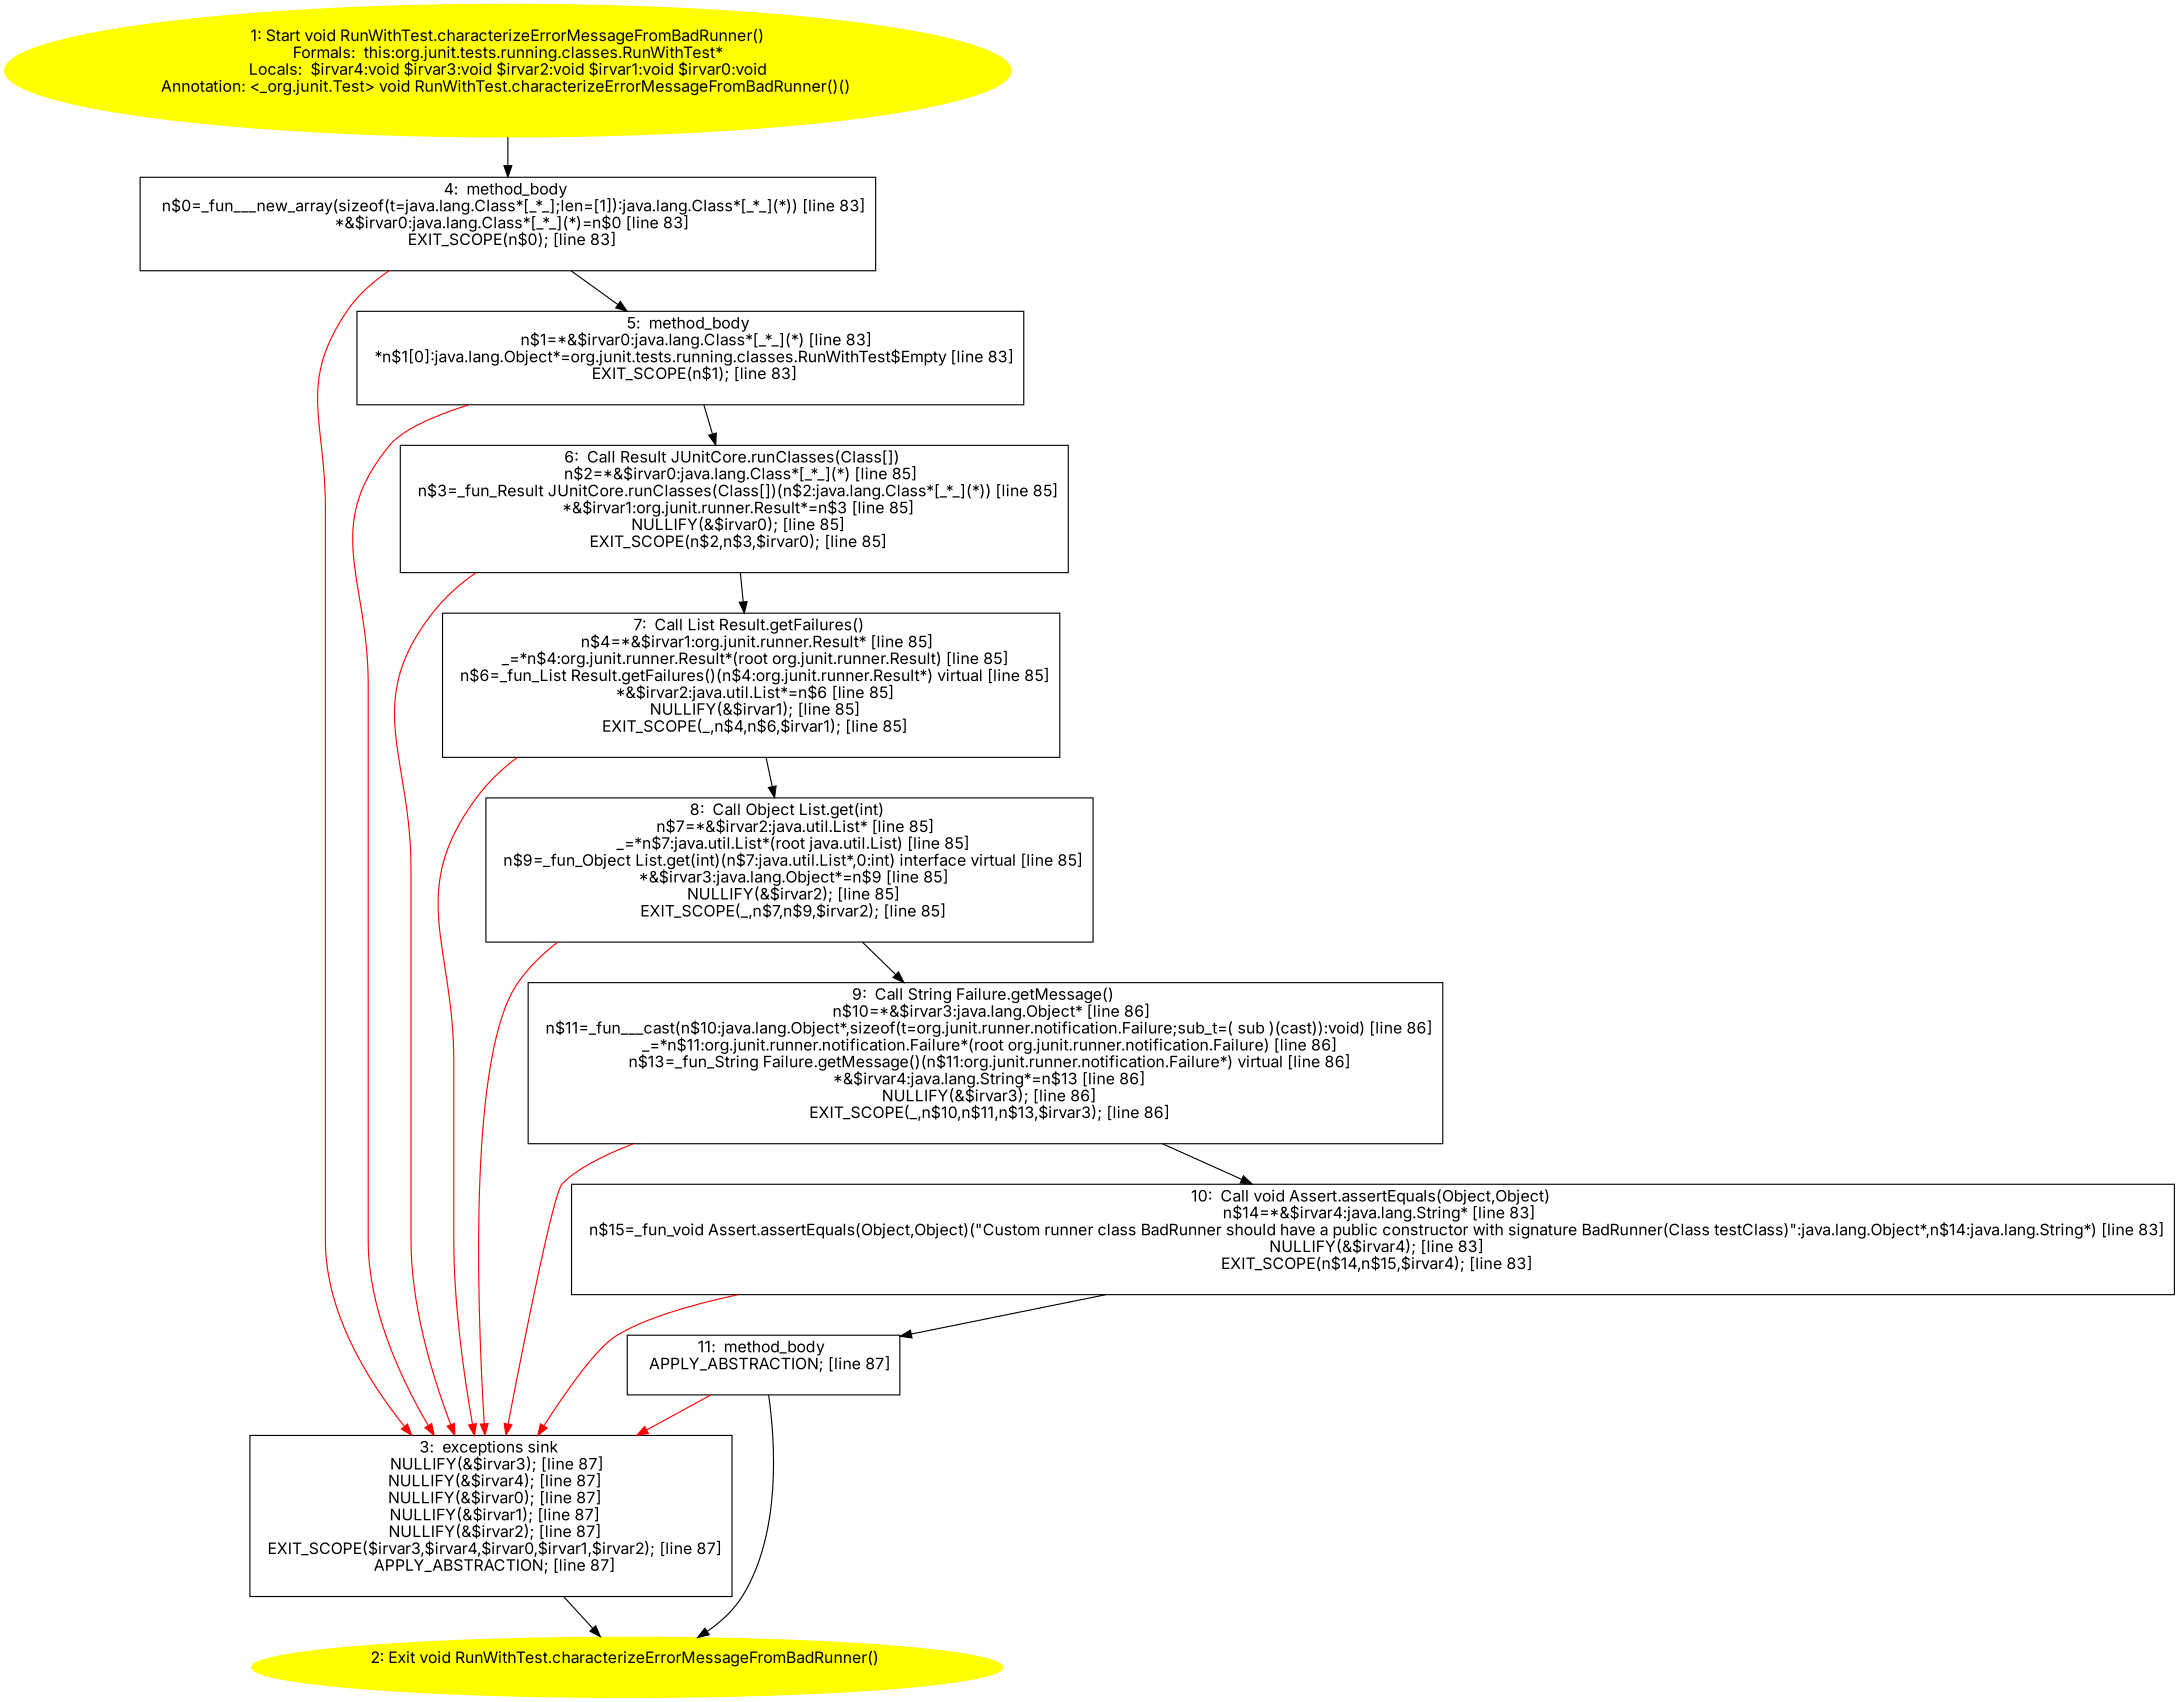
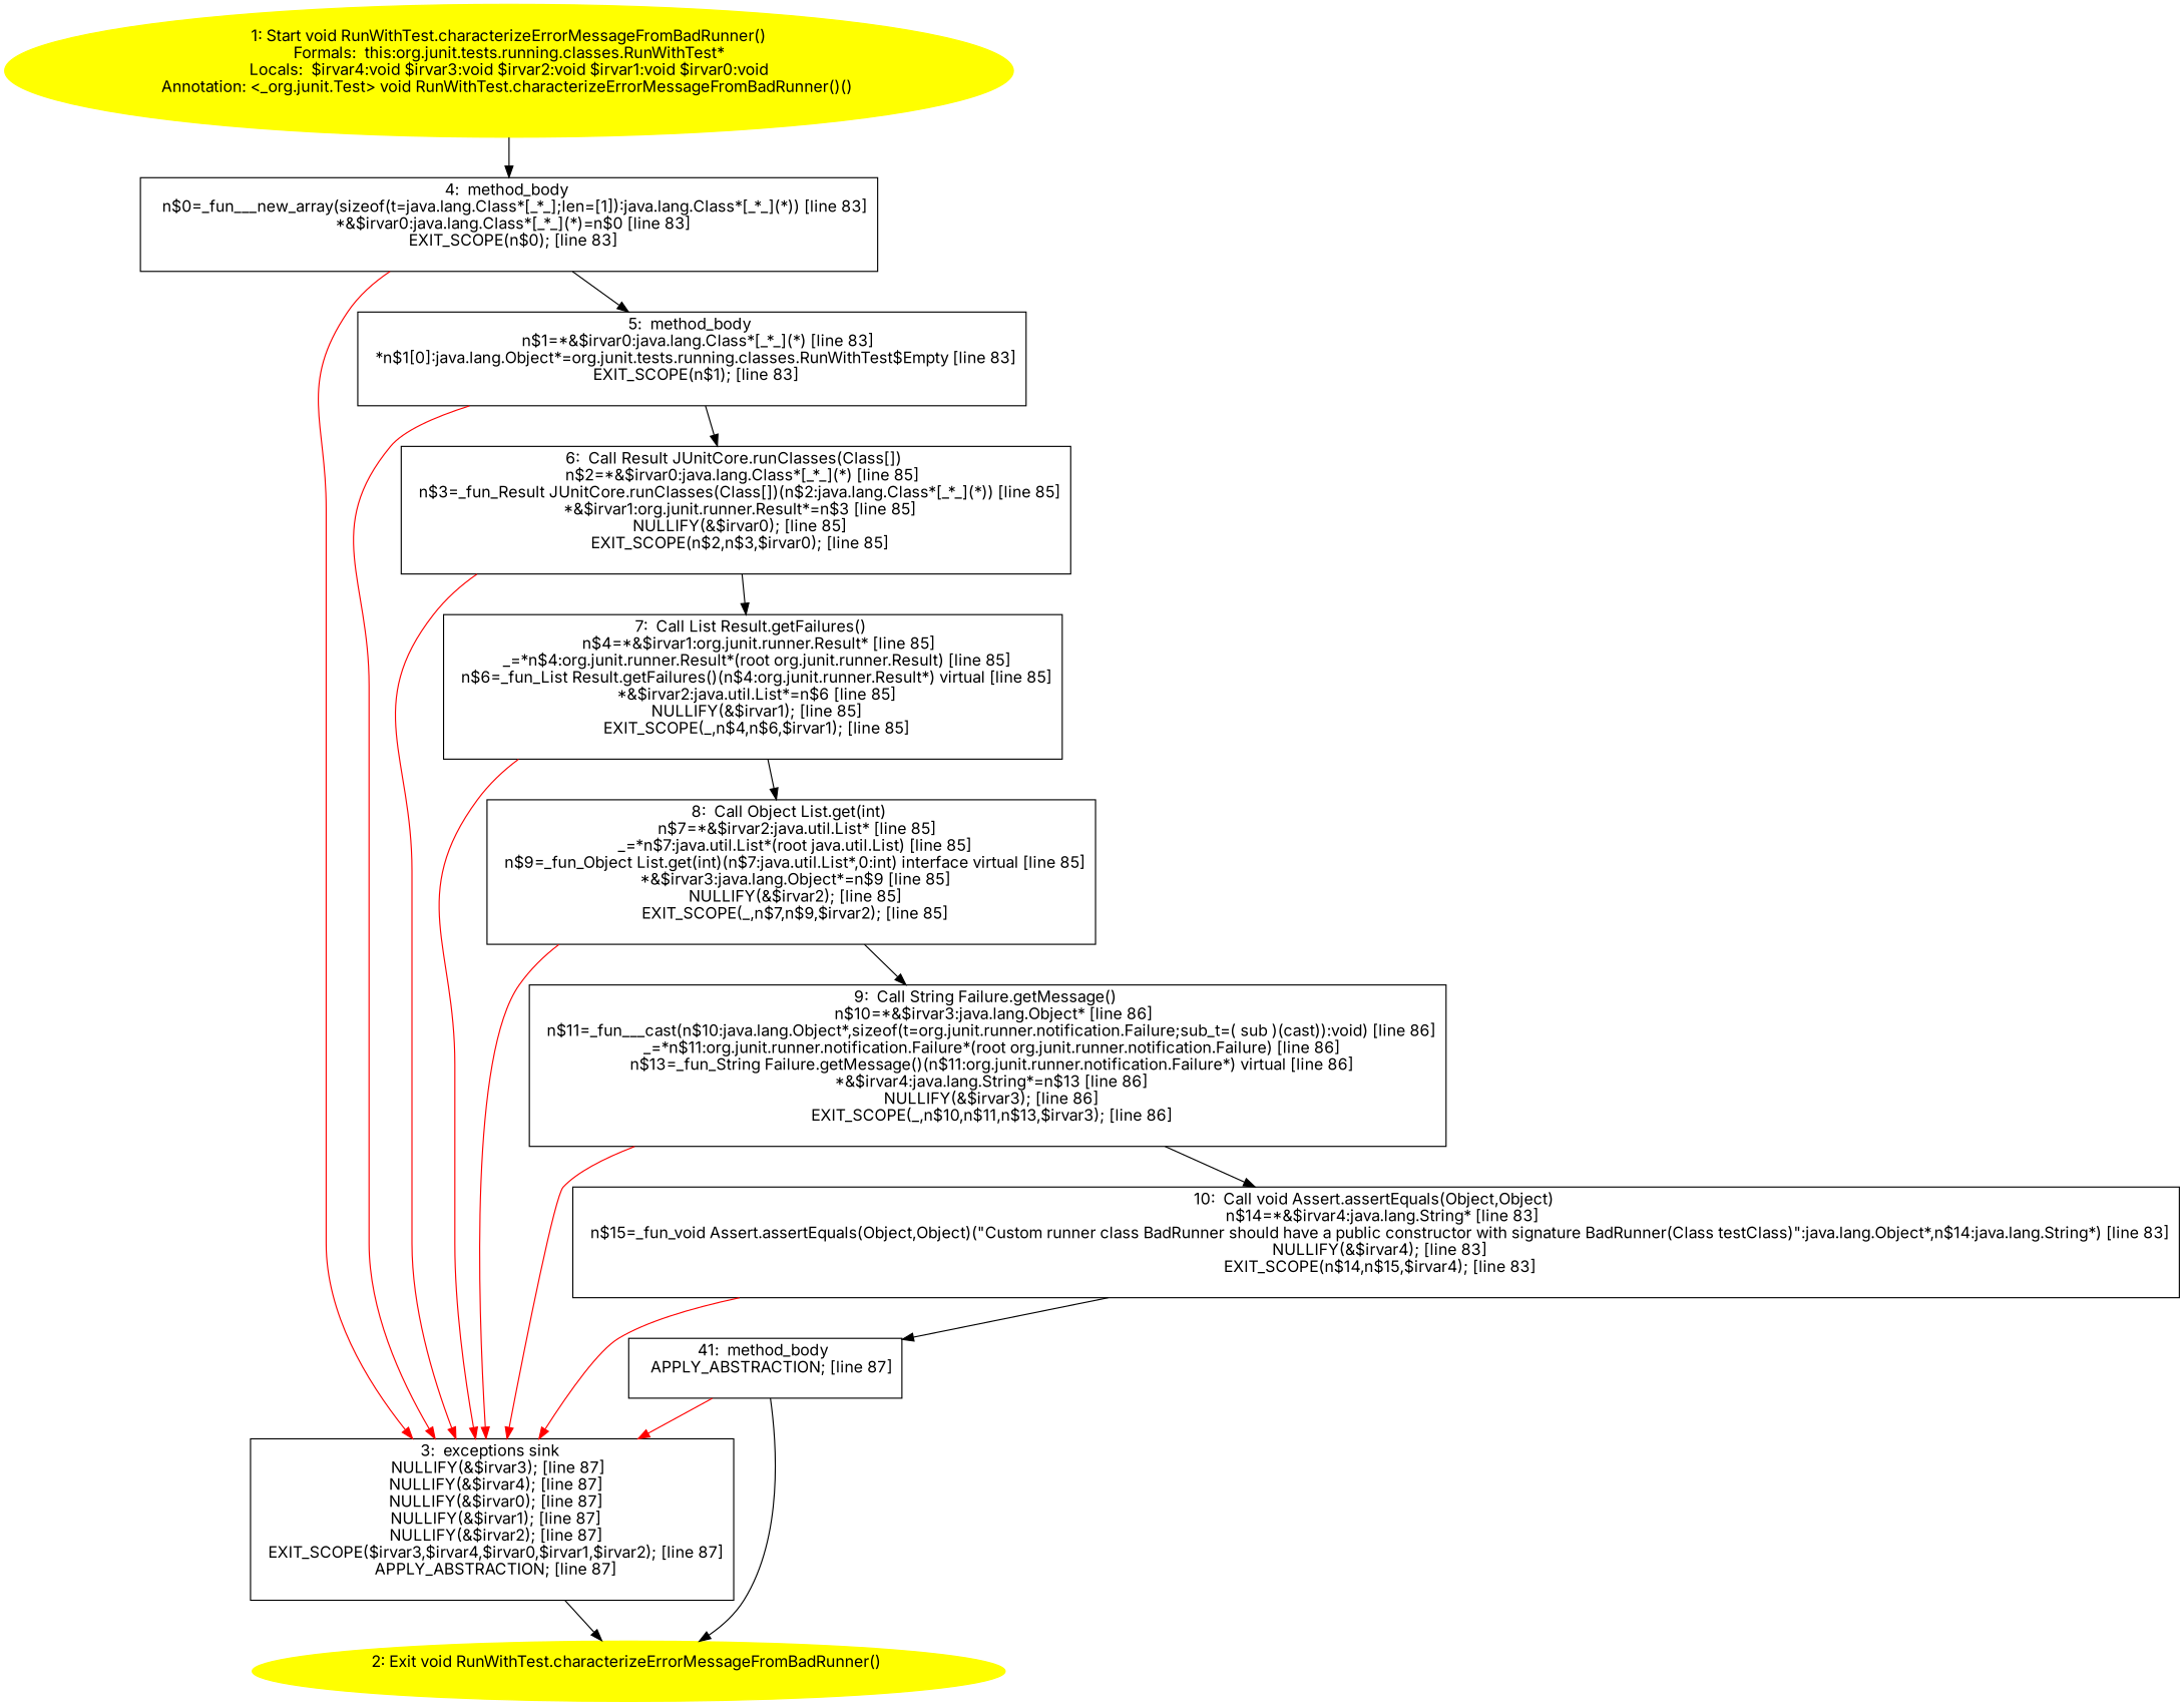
  digraph {
    fontname=Inter
    node [fontname=Inter shape=box]
    edge [fontname=Inter]
    n1 [color=yellow label="1: Start void RunWithTest.characterizeErrorMessageFromBadRunner()\nFormals:  this:org.junit.tests.running.classes.RunWithTest*\nLocals:  $irvar4:void $irvar3:void $irvar2:void $irvar1:void $irvar0:void\nAnnotation: <_org.junit.Test> void RunWithTest.characterizeErrorMessageFromBadRunner()() \n  " style=filled shape=""]
    n2 [label="4:  method_body \n   n$0=_fun___new_array(sizeof(t=java.lang.Class*[_*_];len=[1]):java.lang.Class*[_*_](*)) [line 83]\n  *&$irvar0:java.lang.Class*[_*_](*)=n$0 [line 83]\n  EXIT_SCOPE(n$0); [line 83]\n "]
    n3 [label="3:  exceptions sink \n   NULLIFY(&$irvar3); [line 87]\n  NULLIFY(&$irvar4); [line 87]\n  NULLIFY(&$irvar0); [line 87]\n  NULLIFY(&$irvar1); [line 87]\n  NULLIFY(&$irvar2); [line 87]\n  EXIT_SCOPE($irvar3,$irvar4,$irvar0,$irvar1,$irvar2); [line 87]\n  APPLY_ABSTRACTION; [line 87]\n "]
    n4 [label="5:  method_body \n   n$1=*&$irvar0:java.lang.Class*[_*_](*) [line 83]\n  *n$1[0]:java.lang.Object*=org.junit.tests.running.classes.RunWithTest$Empty [line 83]\n  EXIT_SCOPE(n$1); [line 83]\n "]
    n5 [color=yellow label="2: Exit void RunWithTest.characterizeErrorMessageFromBadRunner() \n  " style=filled shape=""]
    n6 [label="6:  Call Result JUnitCore.runClasses(Class[]) \n   n$2=*&$irvar0:java.lang.Class*[_*_](*) [line 85]\n  n$3=_fun_Result JUnitCore.runClasses(Class[])(n$2:java.lang.Class*[_*_](*)) [line 85]\n  *&$irvar1:org.junit.runner.Result*=n$3 [line 85]\n  NULLIFY(&$irvar0); [line 85]\n  EXIT_SCOPE(n$2,n$3,$irvar0); [line 85]\n "]
    n7 [label="7:  Call List Result.getFailures() \n   n$4=*&$irvar1:org.junit.runner.Result* [line 85]\n  _=*n$4:org.junit.runner.Result*(root org.junit.runner.Result) [line 85]\n  n$6=_fun_List Result.getFailures()(n$4:org.junit.runner.Result*) virtual [line 85]\n  *&$irvar2:java.util.List*=n$6 [line 85]\n  NULLIFY(&$irvar1); [line 85]\n  EXIT_SCOPE(_,n$4,n$6,$irvar1); [line 85]\n "]
    n8 [label="8:  Call Object List.get(int) \n   n$7=*&$irvar2:java.util.List* [line 85]\n  _=*n$7:java.util.List*(root java.util.List) [line 85]\n  n$9=_fun_Object List.get(int)(n$7:java.util.List*,0:int) interface virtual [line 85]\n  *&$irvar3:java.lang.Object*=n$9 [line 85]\n  NULLIFY(&$irvar2); [line 85]\n  EXIT_SCOPE(_,n$7,n$9,$irvar2); [line 85]\n "]
    n9 [label="9:  Call String Failure.getMessage() \n   n$10=*&$irvar3:java.lang.Object* [line 86]\n  n$11=_fun___cast(n$10:java.lang.Object*,sizeof(t=org.junit.runner.notification.Failure;sub_t=( sub )(cast)):void) [line 86]\n  _=*n$11:org.junit.runner.notification.Failure*(root org.junit.runner.notification.Failure) [line 86]\n  n$13=_fun_String Failure.getMessage()(n$11:org.junit.runner.notification.Failure*) virtual [line 86]\n  *&$irvar4:java.lang.String*=n$13 [line 86]\n  NULLIFY(&$irvar3); [line 86]\n  EXIT_SCOPE(_,n$10,n$11,n$13,$irvar3); [line 86]\n "]
    n10 [label="10:  Call void Assert.assertEquals(Object,Object) \n   n$14=*&$irvar4:java.lang.String* [line 83]\n  n$15=_fun_void Assert.assertEquals(Object,Object)(\"Custom runner class BadRunner should have a public constructor with signature BadRunner(Class testClass)\":java.lang.Object*,n$14:java.lang.String*) [line 83]\n  NULLIFY(&$irvar4); [line 83]\n  EXIT_SCOPE(n$14,n$15,$irvar4); [line 83]\n "]
-   n11 [label="11:  method_body \n   APPLY_ABSTRACTION; [line 87]\n "]
+   n11 [label="41:  method_body \n   APPLY_ABSTRACTION; [line 87]\n "]
    n1 -> n2
    n2 -> n3 [color=red]
    n2 -> n4
    n3 -> n5
    n4 -> n3 [color=red]
    n4 -> n6
    n6 -> n3 [color=red]
    n6 -> n7
    n7 -> n3 [color=red]
    n7 -> n8
    n8 -> n3 [color=red]
    n8 -> n9
    n9 -> n3 [color=red]
    n9 -> n10
    n10 -> n3 [color=red]
    n10 -> n11
    n11 -> n3 [color=red]
    n11 -> n5
  }
